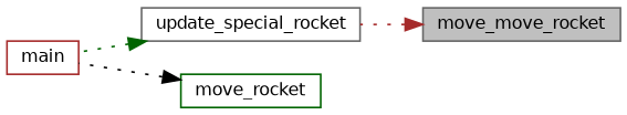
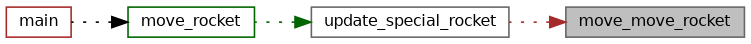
  digraph {
    rankdir=RL
    node [color=gray40 fillcolor=white fontname=Helvetica fontsize=10 shape=record style=filled]
    edge [dir=back fontname=Helvetica fontsize=10 labelfontname=Helvetica labelfontsize=10 style=dotted]
    n1 [fillcolor=grey75 fontcolor=black height=0.2 label=move_move_rocket width=0.4]
    n2 [height=0.2 label=update_special_rocket width=0.4]
    n3 [color=darkgreen height=0.2 label=move_rocket width=0.4]
    n4 [color=brown height=0.2 label=main width=0.4]
    n1 -> n2 [color=brown]
-   n2 -> n4 [color=darkgreen]
+   n2 -> n3 [color=darkgreen]
    n3 -> n4 [color=black]
  }
